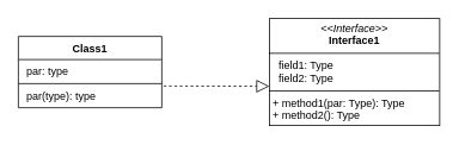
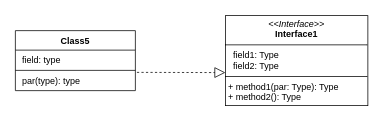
  <mxCell id="0" />
  <mxCell id="1" parent="0" />
- <mxCell id="2" value="Class1" style="swimlane;fontStyle=1;align=center;verticalAlign=top;childLayout=stackLayout;horizontal=1;startSize=26;horizontalStack=0;resizeParent=1;resizeParentMax=0;resizeLast=0;collapsible=1;marginBottom=0;whiteSpace=wrap;html=1;" vertex="1" parent="1"><mxGeometry x="20" y="40" width="160" height="80" as="geometry" /></mxCell>
- <mxCell id="3" value="&amp;nbsp;par: type&lt;div&gt;&lt;br&gt;&lt;/div&gt;" style="text;strokeColor=none;fillColor=none;align=left;verticalAlign=top;spacingLeft=4;spacingRight=4;overflow=hidden;rotatable=0;points=[[0,0.5],[1,0.5]];portConstraint=eastwest;whiteSpace=wrap;html=1;" vertex="1" parent="2"><mxGeometry y="26" width="160" height="26" as="geometry" /></mxCell>
+ <mxCell id="2" value="Class5" style="swimlane;fontStyle=1;align=center;verticalAlign=top;childLayout=stackLayout;horizontal=1;startSize=26;horizontalStack=0;resizeParent=1;resizeParentMax=0;resizeLast=0;collapsible=1;marginBottom=0;whiteSpace=wrap;html=1;" vertex="1" parent="1"><mxGeometry x="20" y="40" width="160" height="80" as="geometry" /></mxCell>
+ <mxCell id="3" value="&amp;nbsp;field: type&lt;div&gt;&lt;br&gt;&lt;/div&gt;" style="text;strokeColor=none;fillColor=none;align=left;verticalAlign=top;spacingLeft=4;spacingRight=4;overflow=hidden;rotatable=0;points=[[0,0.5],[1,0.5]];portConstraint=eastwest;whiteSpace=wrap;html=1;" vertex="1" parent="2"><mxGeometry y="26" width="160" height="26" as="geometry" /></mxCell>
  <mxCell id="4" value="" style="line;strokeWidth=1;fillColor=none;align=left;verticalAlign=middle;spacingTop=-1;spacingLeft=3;spacingRight=3;rotatable=0;labelPosition=right;points=[];portConstraint=eastwest;strokeColor=inherit;" vertex="1" parent="2"><mxGeometry y="52" width="160" height="2" as="geometry" /></mxCell>
  <mxCell id="5" value="&amp;nbsp;par(type): type" style="text;strokeColor=none;fillColor=none;align=left;verticalAlign=top;spacingLeft=4;spacingRight=4;overflow=hidden;rotatable=0;points=[[0,0.5],[1,0.5]];portConstraint=eastwest;whiteSpace=wrap;html=1;" vertex="1" parent="2"><mxGeometry y="54" width="160" height="26" as="geometry" /></mxCell>
  <mxCell id="6" value="&lt;p style=&quot;margin:0px;margin-top:4px;text-align:center;&quot;&gt;&lt;i&gt;&amp;lt;&amp;lt;Interface&amp;gt;&amp;gt;&lt;/i&gt;&lt;br&gt;&lt;b&gt;Interface1&lt;/b&gt;&lt;/p&gt;&lt;hr size=&quot;1&quot; style=&quot;border-style:solid;&quot;&gt;&lt;p style=&quot;margin:0px;margin-left:4px;&quot;&gt;&amp;nbsp; field1: Type&lt;br&gt;&amp;nbsp; field2: Type&lt;/p&gt;&lt;hr size=&quot;1&quot; style=&quot;border-style:solid;&quot;&gt;&lt;p style=&quot;margin:0px;margin-left:4px;&quot;&gt;+ method1(par: Type): Type&lt;br&gt;+ method2(): Type&lt;/p&gt;" style="verticalAlign=top;align=left;overflow=fill;html=1;whiteSpace=wrap;" vertex="1" parent="1"><mxGeometry x="300" y="20" width="190" height="120" as="geometry" /></mxCell>
  <mxCell id="7" value="" style="endArrow=block;dashed=1;endFill=0;endSize=12;html=1;rounded=0;exitX=1.013;exitY=0.064;exitDx=0;exitDy=0;exitPerimeter=0;entryX=0;entryY=0.633;entryDx=0;entryDy=0;entryPerimeter=0;" edge="1" parent="1" source="5" target="6"><mxGeometry width="160" relative="1" as="geometry"><mxPoint x="180" y="120" as="sourcePoint" /><mxPoint x="340" y="120" as="targetPoint" /></mxGeometry></mxCell>
